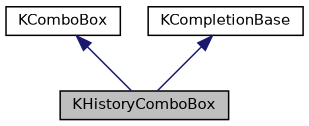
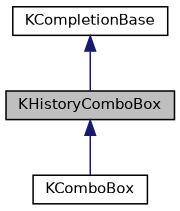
  digraph {
    node [color=black fillcolor=white fontname=Helvetica fontsize=10 shape=record style=filled]
    edge [color=midnightblue dir=back fontname=Helvetica fontsize=10 labelfontname=Helvetica labelfontsize=10 style=solid]
    n1 [fillcolor=grey75 fontcolor=black height=0.2 label=KHistoryComboBox width=0.4]
    n2 [height=0.2 label=KComboBox width=0.4]
    n3 [height=0.2 label=KCompletionBase width=0.4]
-   n2 -> n1
+   n1 -> n2
    n3 -> n1
  }
